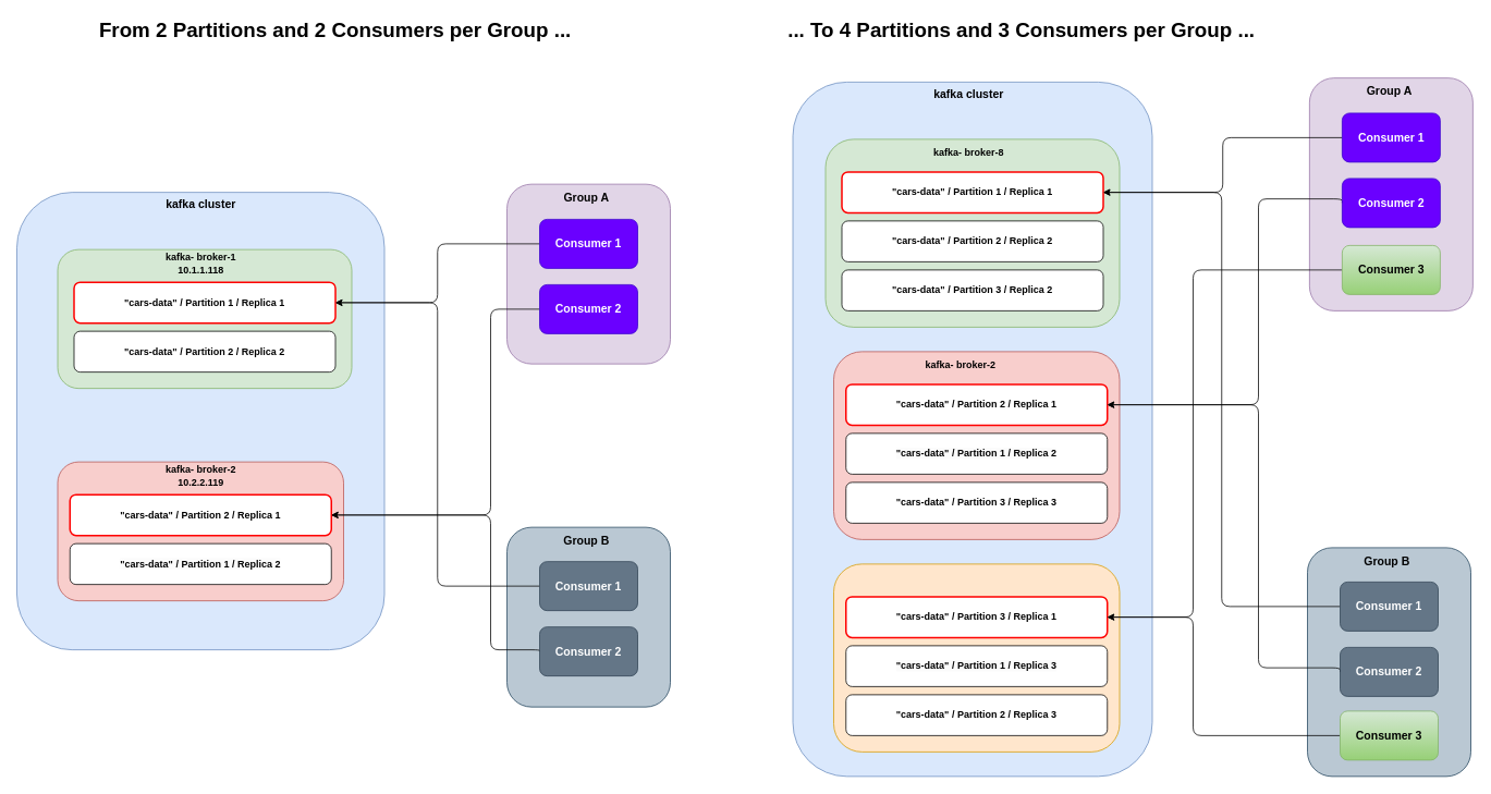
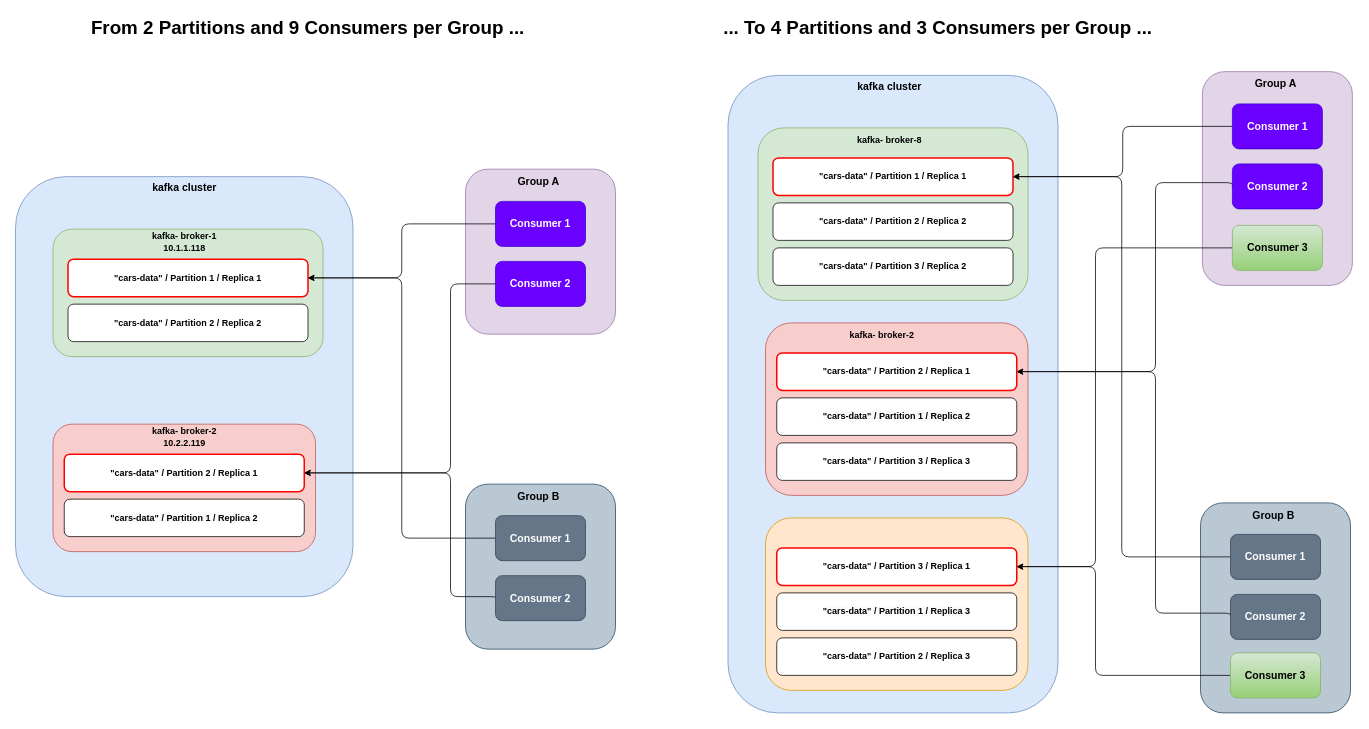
  <mxCell id="0" />
  <mxCell id="1" parent="0" />
  <mxCell id="2" value="" style="rounded=1;whiteSpace=wrap;html=1;fillColor=#bac8d3;strokeColor=#23445d;" vertex="1" parent="1"><mxGeometry x="620" y="645" width="200" height="220" as="geometry" /></mxCell>
  <mxCell id="3" value="" style="rounded=1;whiteSpace=wrap;html=1;fillColor=#e1d5e7;strokeColor=#9673a6;" vertex="1" parent="1"><mxGeometry x="620" y="225" width="200" height="220" as="geometry" /></mxCell>
  <mxCell id="4" value="" style="rounded=1;whiteSpace=wrap;html=1;fillColor=#dae8fc;strokeColor=#6c8ebf;" vertex="1" parent="1"><mxGeometry y="235" width="450" height="560" as="geometry" x="20" /></mxCell>
  <mxCell id="5" value="&lt;b&gt;&lt;font style=&quot;font-size: 14px;&quot;&gt;kafka cluster&lt;/font&gt;&lt;/b&gt;" style="text;html=1;strokeColor=none;fillColor=none;align=center;verticalAlign=middle;whiteSpace=wrap;rounded=0;" vertex="1" parent="1"><mxGeometry x="187.5" y="235" width="115" height="30" as="geometry" /></mxCell>
  <mxCell id="6" value="" style="rounded=1;whiteSpace=wrap;html=1;fillColor=#d5e8d4;strokeColor=#82b366;" vertex="1" parent="1"><mxGeometry x="70" y="305" width="360" height="170" as="geometry" /></mxCell>
  <mxCell id="7" value="" style="rounded=1;whiteSpace=wrap;html=1;fillColor=#f8cecc;strokeColor=#b85450;" vertex="1" parent="1"><mxGeometry x="70" y="565" width="350" height="170" as="geometry" /></mxCell>
  <mxCell id="8" value="&lt;b&gt;kafka- broker-1 10.1.1.118&lt;/b&gt;" style="text;html=1;strokeColor=none;fillColor=none;align=center;verticalAlign=middle;whiteSpace=wrap;rounded=0;" vertex="1" parent="1"><mxGeometry x="172.5" y="307" width="145" height="30" as="geometry" /></mxCell>
  <mxCell id="9" value="&lt;b&gt;kafka- broker-2&lt;br&gt;10.2.2.119&lt;br&gt;&lt;/b&gt;" style="text;html=1;strokeColor=none;fillColor=none;align=center;verticalAlign=middle;whiteSpace=wrap;rounded=0;" vertex="1" parent="1"><mxGeometry x="172.5" y="567" width="145" height="30" as="geometry" /></mxCell>
  <mxCell id="10" value="&lt;b&gt;&quot;cars-data&quot; / Partition 1 / Replica 1&lt;/b&gt;" style="rounded=1;whiteSpace=wrap;html=1;strokeWidth=2;strokeColor=#FF0000;" vertex="1" parent="1"><mxGeometry x="90" y="345" width="320" height="50" as="geometry" /></mxCell>
  <mxCell id="11" value="&lt;b&gt;&quot;cars-data&quot; / Partition 2 / Replica 2&lt;/b&gt;" style="rounded=1;whiteSpace=wrap;html=1;" vertex="1" parent="1"><mxGeometry x="90" y="405" width="320" height="50" as="geometry" /></mxCell>
  <mxCell id="12" style="edgeStyle=orthogonalEdgeStyle;rounded=1;orthogonalLoop=1;jettySize=auto;html=1;exitX=1;exitY=0.5;exitDx=0;exitDy=0;entryX=0;entryY=0.5;entryDx=0;entryDy=0;startArrow=classic;startFill=1;endArrow=none;endFill=0;curved=0;" edge="1" parent="1" source="13" target="17"><mxGeometry relative="1" as="geometry"><Array as="points"><mxPoint x="600" y="630" /><mxPoint x="600" y="378" /></Array></mxGeometry></mxCell>
  <mxCell id="13" value="&lt;b&gt;&quot;cars-data&quot; / Partition 2 / Replica 1&lt;/b&gt;" style="rounded=1;whiteSpace=wrap;html=1;strokeWidth=2;strokeColor=#FF0000;" vertex="1" parent="1"><mxGeometry x="85" y="605" width="320" height="50" as="geometry" /></mxCell>
  <mxCell id="14" value="&lt;span style=&quot;color: rgb(0, 0, 0); font-family: Helvetica; font-size: 12px; font-style: normal; font-variant-ligatures: normal; font-variant-caps: normal; letter-spacing: normal; orphans: 2; text-align: center; text-indent: 0px; text-transform: none; widows: 2; word-spacing: 0px; -webkit-text-stroke-width: 0px; background-color: rgb(251, 251, 251); text-decoration-thickness: initial; text-decoration-style: initial; text-decoration-color: initial; float: none; display: inline !important;&quot;&gt;&lt;b&gt;&quot;cars-data&quot; / Partition 1 / Replica 2&lt;/b&gt;&lt;/span&gt;" style="rounded=1;whiteSpace=wrap;html=1;" vertex="1" parent="1"><mxGeometry x="85" y="665" width="320" height="50" as="geometry" /></mxCell>
  <mxCell id="15" style="edgeStyle=orthogonalEdgeStyle;rounded=1;orthogonalLoop=1;jettySize=auto;html=1;exitX=0;exitY=0.5;exitDx=0;exitDy=0;entryX=1;entryY=0.5;entryDx=0;entryDy=0;curved=0;" edge="1" parent="1" source="16" target="10"><mxGeometry relative="1" as="geometry" /></mxCell>
  <mxCell id="16" value="&lt;b&gt;&lt;font style=&quot;font-size: 14px;&quot;&gt;Consumer 1&lt;/font&gt;&lt;/b&gt;" style="rounded=1;whiteSpace=wrap;html=1;fillColor=#6a00ff;fontColor=#ffffff;strokeColor=#3700CC;" vertex="1" parent="1"><mxGeometry x="660" y="268" width="120" height="60" as="geometry" /></mxCell>
  <mxCell id="17" value="&lt;font style=&quot;font-size: 14px;&quot;&gt;&lt;b&gt;Consumer 2&lt;/b&gt;&lt;/font&gt;" style="rounded=1;whiteSpace=wrap;html=1;fillColor=#6a00ff;fontColor=#ffffff;strokeColor=#3700CC;" vertex="1" parent="1"><mxGeometry x="660" y="348" width="120" height="60" as="geometry" /></mxCell>
  <mxCell id="18" style="edgeStyle=orthogonalEdgeStyle;rounded=1;orthogonalLoop=1;jettySize=auto;html=1;exitX=0;exitY=0.5;exitDx=0;exitDy=0;entryX=1;entryY=0.5;entryDx=0;entryDy=0;curved=0;" edge="1" parent="1" source="19" target="13"><mxGeometry relative="1" as="geometry"><Array as="points"><mxPoint x="660" y="795" /><mxPoint x="600" y="795" /><mxPoint x="600" y="630" /></Array></mxGeometry></mxCell>
  <mxCell id="19" value="&lt;font style=&quot;font-size: 14px;&quot;&gt;&lt;b&gt;Consumer 2&lt;/b&gt;&lt;/font&gt;" style="rounded=1;whiteSpace=wrap;html=1;fillColor=#647687;fontColor=#ffffff;strokeColor=#314354;" vertex="1" parent="1"><mxGeometry x="660" y="767" width="120" height="60" as="geometry" /></mxCell>
  <mxCell id="20" style="edgeStyle=orthogonalEdgeStyle;rounded=1;orthogonalLoop=1;jettySize=auto;html=1;exitX=0;exitY=0.5;exitDx=0;exitDy=0;entryX=1;entryY=0.5;entryDx=0;entryDy=0;curved=0;" edge="1" parent="1" source="21" target="10"><mxGeometry relative="1" as="geometry" /></mxCell>
  <mxCell id="21" value="&lt;b&gt;&lt;font style=&quot;font-size: 14px;&quot;&gt;Consumer 1&lt;/font&gt;&lt;/b&gt;" style="rounded=1;whiteSpace=wrap;html=1;fillColor=#647687;fontColor=#ffffff;strokeColor=#314354;" vertex="1" parent="1"><mxGeometry x="660" y="687" width="120" height="60" as="geometry" /></mxCell>
  <mxCell id="22" value="&lt;b&gt;&lt;font style=&quot;font-size: 14px;&quot;&gt;Group A&lt;/font&gt;&lt;/b&gt;" style="text;html=1;strokeColor=none;fillColor=none;align=center;verticalAlign=middle;whiteSpace=wrap;rounded=0;" vertex="1" parent="1"><mxGeometry x="660" y="226" width="115" height="30" as="geometry" /></mxCell>
  <mxCell id="23" value="&lt;b&gt;&lt;font style=&quot;font-size: 14px;&quot;&gt;Group B&lt;/font&gt;&lt;/b&gt;" style="text;html=1;strokeColor=none;fillColor=none;align=center;verticalAlign=middle;whiteSpace=wrap;rounded=0;" vertex="1" parent="1"><mxGeometry x="660" y="647" width="115" height="30" as="geometry" /></mxCell>
  <mxCell id="24" value="" style="rounded=1;whiteSpace=wrap;html=1;fillColor=#bac8d3;strokeColor=#23445d;" vertex="1" parent="1"><mxGeometry x="1600" y="670" width="200" height="280" as="geometry" /></mxCell>
  <mxCell id="25" value="" style="rounded=1;whiteSpace=wrap;html=1;fillColor=#e1d5e7;strokeColor=#9673a6;" vertex="1" parent="1"><mxGeometry x="1602.5" y="95" width="200" height="285" as="geometry" /></mxCell>
  <mxCell id="26" value="" style="rounded=1;whiteSpace=wrap;html=1;fillColor=#dae8fc;strokeColor=#6c8ebf;" vertex="1" parent="1"><mxGeometry x="970" y="100" width="440" height="850" as="geometry" /></mxCell>
  <mxCell id="27" value="&lt;b&gt;&lt;font style=&quot;font-size: 14px;&quot;&gt;kafka cluster&lt;/font&gt;&lt;/b&gt;" style="text;html=1;strokeColor=none;fillColor=none;align=center;verticalAlign=middle;whiteSpace=wrap;rounded=0;" vertex="1" parent="1"><mxGeometry x="1127.5" y="100" width="115" height="30" as="geometry" /></mxCell>
  <mxCell id="28" value="" style="rounded=1;whiteSpace=wrap;html=1;fillColor=#d5e8d4;strokeColor=#82b366;" vertex="1" parent="1"><mxGeometry x="1010" y="170" width="360" height="230" as="geometry" /></mxCell>
  <mxCell id="29" value="" style="rounded=1;whiteSpace=wrap;html=1;fillColor=#f8cecc;strokeColor=#b85450;" vertex="1" parent="1"><mxGeometry x="1020" y="430" width="350" height="230" as="geometry" /></mxCell>
  <mxCell id="30" value="&lt;b&gt;kafka- broker-8&lt;/b&gt;" style="text;html=1;strokeColor=none;fillColor=none;align=center;verticalAlign=middle;whiteSpace=wrap;rounded=0;" vertex="1" parent="1"><mxGeometry x="1112.5" y="172" width="145" height="30" as="geometry" /></mxCell>
  <mxCell id="31" value="&lt;b&gt;kafka- broker-2&lt;br&gt;&lt;/b&gt;" style="text;html=1;strokeColor=none;fillColor=none;align=center;verticalAlign=middle;whiteSpace=wrap;rounded=0;" vertex="1" parent="1"><mxGeometry x="1102.5" y="432" width="145" height="30" as="geometry" /></mxCell>
  <mxCell id="32" value="&lt;b&gt;&quot;cars-data&quot; / Partition 1 / Replica 1&lt;/b&gt;" style="rounded=1;whiteSpace=wrap;html=1;strokeWidth=2;strokeColor=#FF0000;" vertex="1" parent="1"><mxGeometry x="1030" y="210" width="320" height="50" as="geometry" /></mxCell>
  <mxCell id="33" value="&lt;b&gt;&quot;cars-data&quot; / Partition 2 / Replica 2&lt;/b&gt;" style="rounded=1;whiteSpace=wrap;html=1;" vertex="1" parent="1"><mxGeometry x="1030" y="270" width="320" height="50" as="geometry" /></mxCell>
  <mxCell id="34" style="edgeStyle=orthogonalEdgeStyle;rounded=1;orthogonalLoop=1;jettySize=auto;html=1;exitX=1;exitY=0.5;exitDx=0;exitDy=0;entryX=0;entryY=0.5;entryDx=0;entryDy=0;startArrow=classic;startFill=1;endArrow=none;endFill=0;curved=0;" edge="1" parent="1" source="35" target="39"><mxGeometry relative="1" as="geometry"><Array as="points"><mxPoint x="1540" y="495" /><mxPoint x="1540" y="243" /></Array></mxGeometry></mxCell>
  <mxCell id="35" value="&lt;b&gt;&quot;cars-data&quot; / Partition 2 / Replica 1&lt;/b&gt;" style="rounded=1;whiteSpace=wrap;html=1;strokeWidth=2;strokeColor=#FF0000;" vertex="1" parent="1"><mxGeometry x="1035" y="470" width="320" height="50" as="geometry" /></mxCell>
  <mxCell id="36" value="&lt;span style=&quot;color: rgb(0, 0, 0); font-family: Helvetica; font-size: 12px; font-style: normal; font-variant-ligatures: normal; font-variant-caps: normal; letter-spacing: normal; orphans: 2; text-align: center; text-indent: 0px; text-transform: none; widows: 2; word-spacing: 0px; -webkit-text-stroke-width: 0px; background-color: rgb(251, 251, 251); text-decoration-thickness: initial; text-decoration-style: initial; text-decoration-color: initial; float: none; display: inline !important;&quot;&gt;&lt;b&gt;&quot;cars-data&quot; / Partition 1 / Replica 2&lt;/b&gt;&lt;/span&gt;" style="rounded=1;whiteSpace=wrap;html=1;" vertex="1" parent="1"><mxGeometry x="1035" y="530" width="320" height="50" as="geometry" /></mxCell>
  <mxCell id="37" style="edgeStyle=orthogonalEdgeStyle;rounded=1;orthogonalLoop=1;jettySize=auto;html=1;exitX=0;exitY=0.5;exitDx=0;exitDy=0;entryX=1;entryY=0.5;entryDx=0;entryDy=0;curved=0;" edge="1" parent="1" source="38" target="32"><mxGeometry relative="1" as="geometry" /></mxCell>
  <mxCell id="38" value="&lt;b&gt;&lt;font style=&quot;font-size: 14px;&quot;&gt;Consumer 1&lt;/font&gt;&lt;/b&gt;" style="rounded=1;whiteSpace=wrap;html=1;fillColor=#6a00ff;fontColor=#ffffff;strokeColor=#3700CC;" vertex="1" parent="1"><mxGeometry x="1642.5" y="138" width="120" height="60" as="geometry" /></mxCell>
  <mxCell id="39" value="&lt;font style=&quot;font-size: 14px;&quot;&gt;&lt;b&gt;Consumer 2&lt;/b&gt;&lt;/font&gt;" style="rounded=1;whiteSpace=wrap;html=1;fillColor=#6a00ff;fontColor=#ffffff;strokeColor=#3700CC;" vertex="1" parent="1"><mxGeometry x="1642.5" y="218" width="120" height="60" as="geometry" /></mxCell>
  <mxCell id="40" style="edgeStyle=orthogonalEdgeStyle;rounded=1;orthogonalLoop=1;jettySize=auto;html=1;exitX=0;exitY=0.5;exitDx=0;exitDy=0;entryX=1;entryY=0.5;entryDx=0;entryDy=0;curved=0;" edge="1" parent="1" source="41" target="35"><mxGeometry relative="1" as="geometry"><Array as="points"><mxPoint x="1540" y="817" /><mxPoint x="1540" y="495" /></Array></mxGeometry></mxCell>
  <mxCell id="41" value="&lt;font style=&quot;font-size: 14px;&quot;&gt;&lt;b&gt;Consumer 2&lt;/b&gt;&lt;/font&gt;" style="rounded=1;whiteSpace=wrap;html=1;fillColor=#647687;fontColor=#ffffff;strokeColor=#314354;" vertex="1" parent="1"><mxGeometry x="1640" y="792" width="120" height="60" as="geometry" /></mxCell>
  <mxCell id="42" style="edgeStyle=orthogonalEdgeStyle;rounded=1;orthogonalLoop=1;jettySize=auto;html=1;exitX=0;exitY=0.5;exitDx=0;exitDy=0;entryX=1;entryY=0.5;entryDx=0;entryDy=0;curved=0;" edge="1" parent="1" source="43" target="32"><mxGeometry relative="1" as="geometry" /></mxCell>
  <mxCell id="43" value="&lt;b&gt;&lt;font style=&quot;font-size: 14px;&quot;&gt;Consumer 1&lt;/font&gt;&lt;/b&gt;" style="rounded=1;whiteSpace=wrap;html=1;fillColor=#647687;fontColor=#ffffff;strokeColor=#314354;" vertex="1" parent="1"><mxGeometry x="1640" y="712" width="120" height="60" as="geometry" /></mxCell>
  <mxCell id="44" value="&lt;b&gt;&lt;font style=&quot;font-size: 14px;&quot;&gt;Group A&lt;/font&gt;&lt;/b&gt;" style="text;html=1;strokeColor=none;fillColor=none;align=center;verticalAlign=middle;whiteSpace=wrap;rounded=0;" vertex="1" parent="1"><mxGeometry x="1642.5" y="96" width="115" height="30" as="geometry" /></mxCell>
  <mxCell id="45" value="&lt;b&gt;&lt;font style=&quot;font-size: 14px;&quot;&gt;Group B&lt;/font&gt;&lt;/b&gt;" style="text;html=1;strokeColor=none;fillColor=none;align=center;verticalAlign=middle;whiteSpace=wrap;rounded=0;" vertex="1" parent="1"><mxGeometry x="1640" y="672" width="115" height="30" as="geometry" /></mxCell>
  <mxCell id="46" value="&lt;b&gt;&quot;cars-data&quot; / Partition 3 / Replica 2&lt;/b&gt;" style="rounded=1;whiteSpace=wrap;html=1;" vertex="1" parent="1"><mxGeometry x="1030" y="330" width="320" height="50" as="geometry" /></mxCell>
  <mxCell id="47" value="&lt;b&gt;&quot;cars-data&quot; / Partition 3 / Replica 3&lt;/b&gt;" style="rounded=1;whiteSpace=wrap;html=1;" vertex="1" parent="1"><mxGeometry x="1035" y="590" width="320" height="50" as="geometry" /></mxCell>
  <mxCell id="48" value="" style="rounded=1;whiteSpace=wrap;html=1;fillColor=#ffe6cc;strokeColor=#d79b00;" vertex="1" parent="1"><mxGeometry x="1020" y="690" width="350" height="230" as="geometry" /></mxCell>
  <mxCell id="49" value="&lt;b&gt;&quot;cars-data&quot; / Partition 3 / Replica 1&lt;/b&gt;" style="rounded=1;whiteSpace=wrap;html=1;strokeWidth=2;strokeColor=#FF0000;" vertex="1" parent="1"><mxGeometry x="1035" y="730" width="320" height="50" as="geometry" /></mxCell>
  <mxCell id="50" value="&lt;span style=&quot;color: rgb(0, 0, 0); font-family: Helvetica; font-size: 12px; font-style: normal; font-variant-ligatures: normal; font-variant-caps: normal; letter-spacing: normal; orphans: 2; text-align: center; text-indent: 0px; text-transform: none; widows: 2; word-spacing: 0px; -webkit-text-stroke-width: 0px; background-color: rgb(251, 251, 251); text-decoration-thickness: initial; text-decoration-style: initial; text-decoration-color: initial; float: none; display: inline !important;&quot;&gt;&lt;b&gt;&quot;cars-data&quot; / Partition 1 / Replica 3&lt;/b&gt;&lt;/span&gt;" style="rounded=1;whiteSpace=wrap;html=1;" vertex="1" parent="1"><mxGeometry x="1035" y="790" width="320" height="50" as="geometry" /></mxCell>
  <mxCell id="51" value="&lt;b&gt;&quot;cars-data&quot; / Partition 2 / Replica 3&lt;/b&gt;" style="rounded=1;whiteSpace=wrap;html=1;" vertex="1" parent="1"><mxGeometry x="1035" y="850" width="320" height="50" as="geometry" /></mxCell>
  <mxCell id="52" style="edgeStyle=orthogonalEdgeStyle;rounded=1;orthogonalLoop=1;jettySize=auto;html=1;exitX=0;exitY=0.5;exitDx=0;exitDy=0;entryX=1;entryY=0.5;entryDx=0;entryDy=0;curved=0;" edge="1" parent="1" source="53" target="49"><mxGeometry relative="1" as="geometry"><Array as="points"><mxPoint x="1460" y="900" /><mxPoint x="1460" y="755" /></Array></mxGeometry></mxCell>
  <mxCell id="53" value="&lt;font style=&quot;font-size: 14px;&quot;&gt;&lt;b&gt;Consumer 3&lt;/b&gt;&lt;/font&gt;" style="rounded=1;whiteSpace=wrap;html=1;fillColor=#d5e8d4;strokeColor=#82b366;gradientColor=#97d077;" vertex="1" parent="1"><mxGeometry x="1640" y="870" width="120" height="60" as="geometry" /></mxCell>
  <mxCell id="54" style="edgeStyle=orthogonalEdgeStyle;rounded=1;orthogonalLoop=1;jettySize=auto;html=1;exitX=0;exitY=0.5;exitDx=0;exitDy=0;entryX=1;entryY=0.5;entryDx=0;entryDy=0;curved=0;" edge="1" parent="1" source="55" target="49"><mxGeometry relative="1" as="geometry"><Array as="points"><mxPoint x="1460" y="330" /><mxPoint x="1460" y="755" /></Array></mxGeometry></mxCell>
  <mxCell id="55" value="&lt;font style=&quot;font-size: 14px;&quot;&gt;&lt;b&gt;Consumer 3&lt;/b&gt;&lt;/font&gt;" style="rounded=1;whiteSpace=wrap;html=1;fillColor=#d5e8d4;strokeColor=#82b366;gradientColor=#97d077;" vertex="1" parent="1"><mxGeometry x="1642.5" y="300" width="120" height="60" as="geometry" /></mxCell>
- <mxCell id="56" value="&lt;font style=&quot;font-size: 25px;&quot;&gt;&lt;b&gt;From 2 Partitions and 2 Consumers per Group ...&lt;/b&gt;&lt;/font&gt;" style="text;html=1;strokeColor=none;fillColor=none;align=center;verticalAlign=middle;whiteSpace=wrap;rounded=0;" vertex="1" parent="1"><mxGeometry x="100" y="20" width="620" height="30" as="geometry" /></mxCell>
+ <mxCell id="56" value="&lt;font style=&quot;font-size: 25px;&quot;&gt;&lt;b&gt;From 2 Partitions and 9 Consumers per Group ...&lt;/b&gt;&lt;/font&gt;" style="text;html=1;strokeColor=none;fillColor=none;align=center;verticalAlign=middle;whiteSpace=wrap;rounded=0;" vertex="1" parent="1"><mxGeometry x="100" y="20" width="620" height="30" as="geometry" /></mxCell>
  <mxCell id="57" value="&lt;font style=&quot;font-size: 25px;&quot;&gt;&lt;b&gt;... To 4 Partitions and 3 Consumers per Group ...&lt;/b&gt;&lt;/font&gt;" style="text;html=1;strokeColor=none;fillColor=none;align=center;verticalAlign=middle;whiteSpace=wrap;rounded=0;" vertex="1" parent="1"><mxGeometry x="940" y="20" width="620" height="30" as="geometry" /></mxCell>
